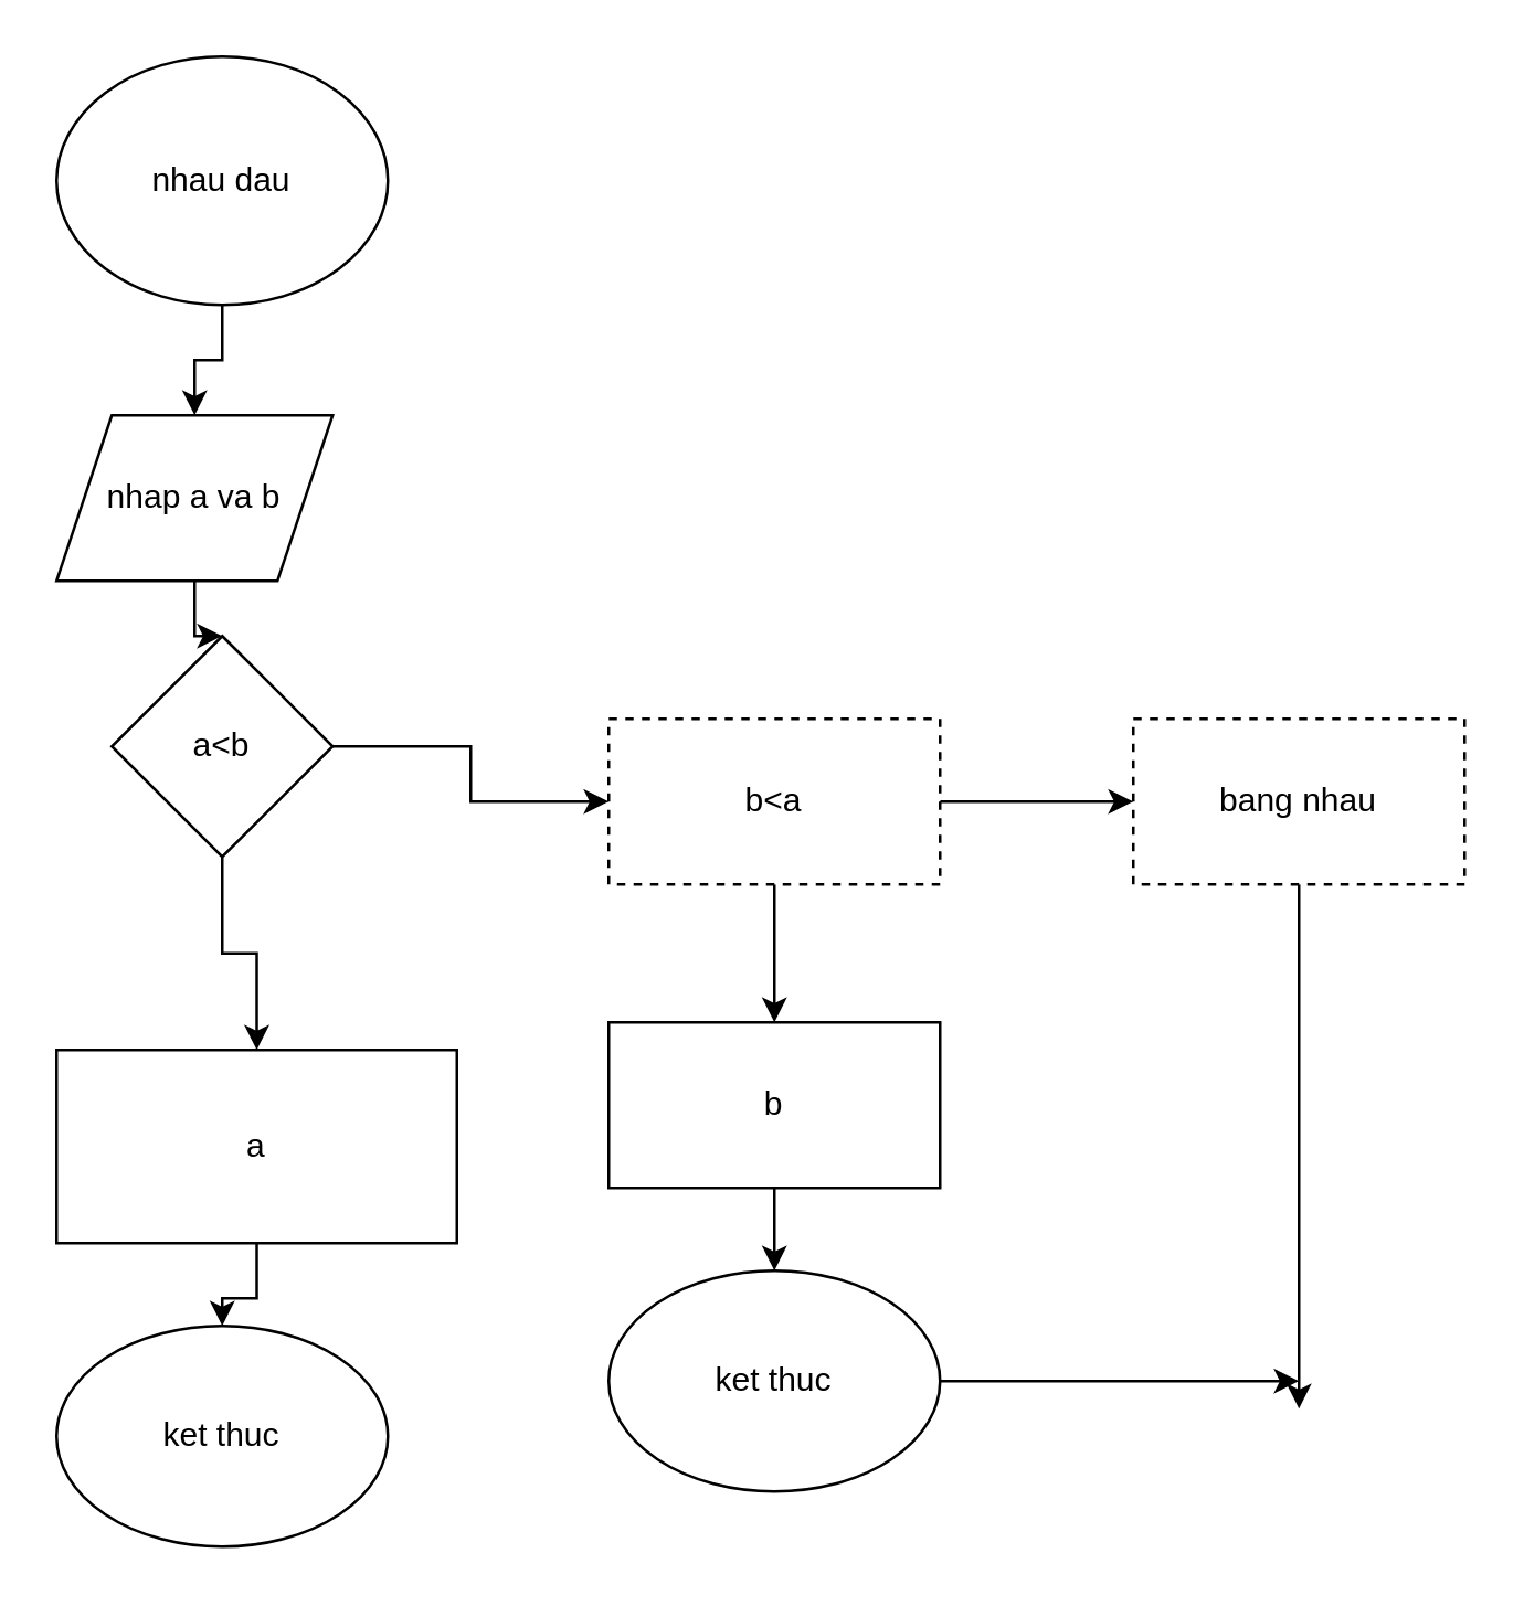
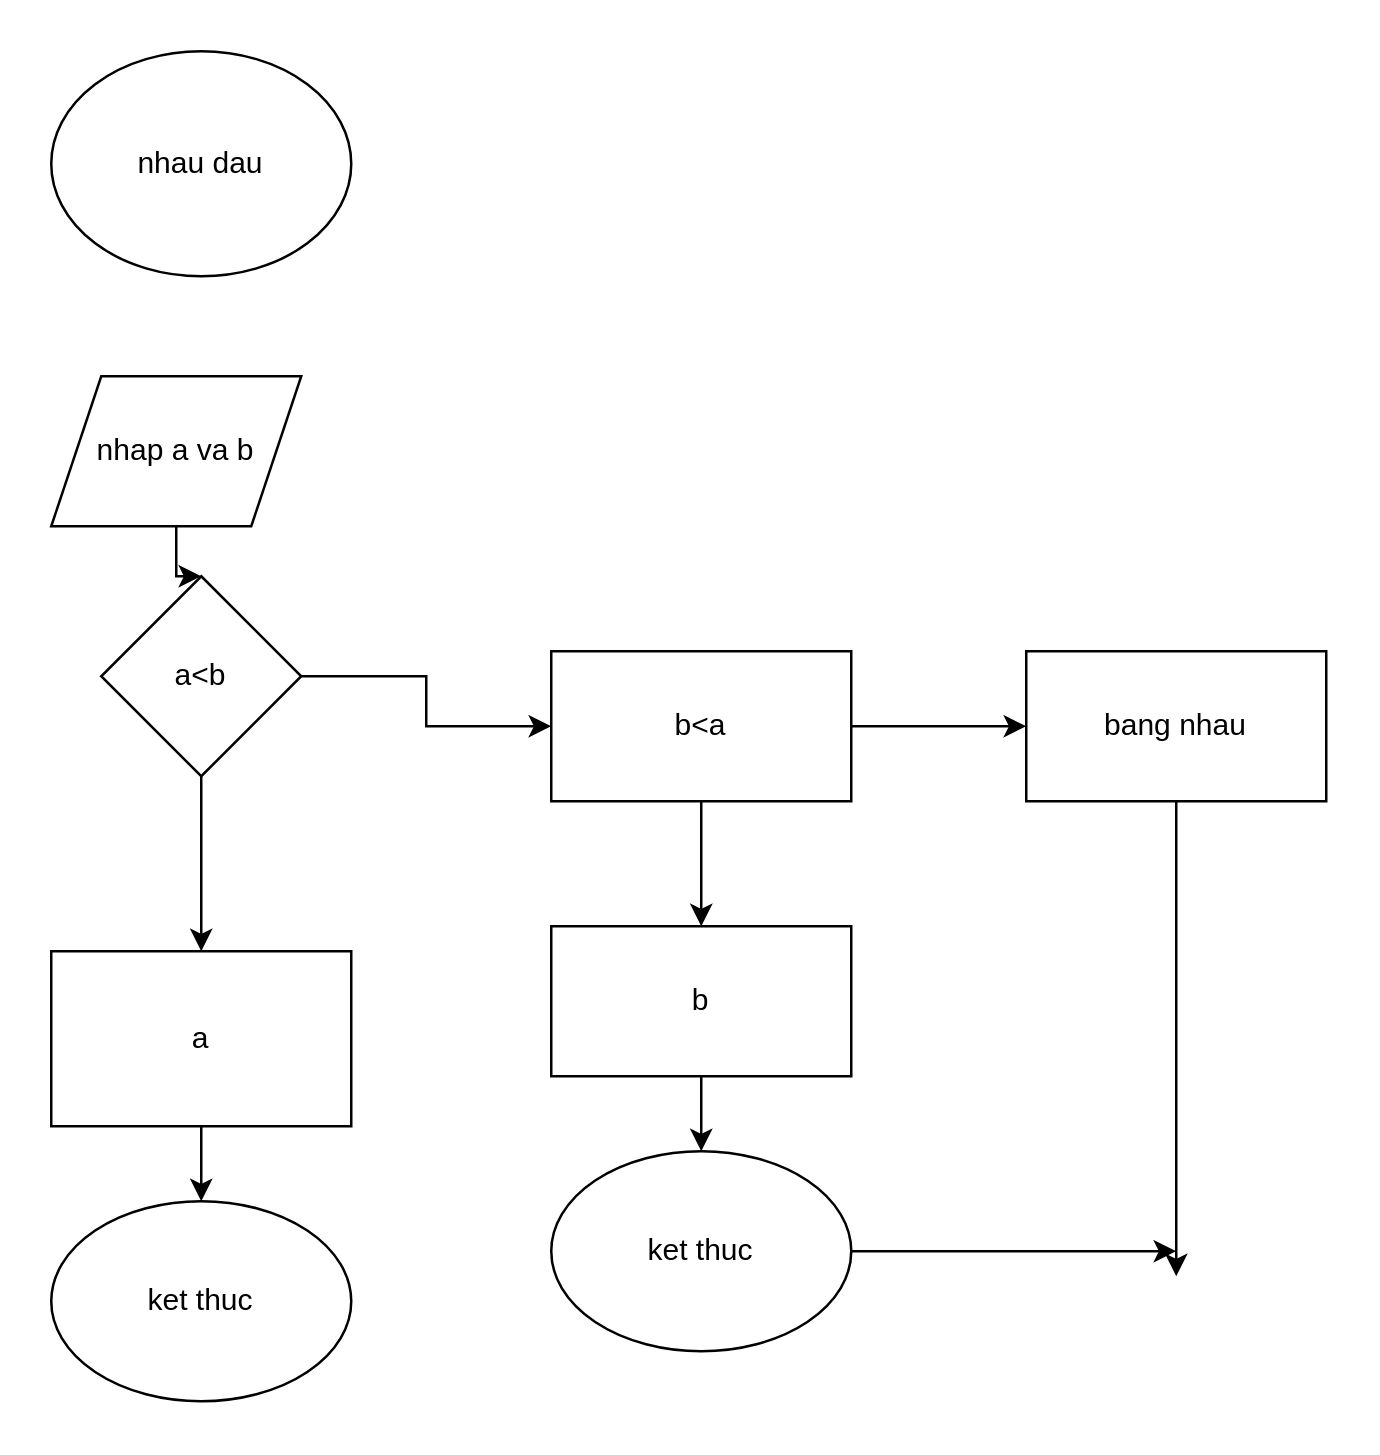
  <mxCell id="0" />
  <mxCell id="1" parent="0" />
- <mxCell id="2" style="edgeStyle=orthogonalEdgeStyle;rounded=0;orthogonalLoop=1;jettySize=auto;html=1;" edge="1" parent="1" source="3" target="5"><mxGeometry relative="1" as="geometry"><mxPoint x="80" y="180" as="targetPoint" /></mxGeometry></mxCell>
  <mxCell id="3" value="nhau dau" style="ellipse;whiteSpace=wrap;html=1;" vertex="1" parent="1"><mxGeometry x="20" y="20" width="120" height="90" as="geometry" /></mxCell>
  <mxCell id="4" style="edgeStyle=orthogonalEdgeStyle;rounded=0;orthogonalLoop=1;jettySize=auto;html=1;" edge="1" parent="1" source="5" target="8"><mxGeometry relative="1" as="geometry"><mxPoint x="80" y="290" as="targetPoint" /></mxGeometry></mxCell>
  <mxCell id="5" value="nhap a va b" style="shape=parallelogram;perimeter=parallelogramPerimeter;whiteSpace=wrap;html=1;fixedSize=1;" vertex="1" parent="1"><mxGeometry x="20" y="150" width="100" height="60" as="geometry" /></mxCell>
  <mxCell id="6" style="edgeStyle=orthogonalEdgeStyle;rounded=0;orthogonalLoop=1;jettySize=auto;html=1;" edge="1" parent="1" source="8" target="10"><mxGeometry relative="1" as="geometry"><mxPoint x="80" y="410" as="targetPoint" /></mxGeometry></mxCell>
  <mxCell id="7" style="edgeStyle=orthogonalEdgeStyle;rounded=0;orthogonalLoop=1;jettySize=auto;html=1;" edge="1" parent="1" source="8" target="14"><mxGeometry relative="1" as="geometry"><mxPoint x="280" y="290" as="targetPoint" /></mxGeometry></mxCell>
  <mxCell id="8" value="a&amp;lt;b" style="rhombus;whiteSpace=wrap;html=1;" vertex="1" parent="1"><mxGeometry x="40" y="230" width="80" height="80" as="geometry" /></mxCell>
  <mxCell id="9" style="edgeStyle=orthogonalEdgeStyle;rounded=0;orthogonalLoop=1;jettySize=auto;html=1;" edge="1" parent="1" source="10" target="11"><mxGeometry relative="1" as="geometry"><mxPoint x="80" y="520" as="targetPoint" /></mxGeometry></mxCell>
- <mxCell id="10" value="a" style="rounded=0;whiteSpace=wrap;html=1;" vertex="1" parent="1"><mxGeometry x="20" y="380" width="145" height="70" as="geometry" /></mxCell>
+ <mxCell id="10" value="a" style="rounded=0;whiteSpace=wrap;html=1;" vertex="1" parent="1"><mxGeometry x="20" y="380" width="120" height="70" as="geometry" /></mxCell>
  <mxCell id="11" value="ket thuc" style="ellipse;whiteSpace=wrap;html=1;" vertex="1" parent="1"><mxGeometry x="20" y="480" width="120" height="80" as="geometry" /></mxCell>
  <mxCell id="12" style="edgeStyle=orthogonalEdgeStyle;rounded=0;orthogonalLoop=1;jettySize=auto;html=1;" edge="1" parent="1" source="14" target="16"><mxGeometry relative="1" as="geometry"><mxPoint x="280" y="400" as="targetPoint" /></mxGeometry></mxCell>
  <mxCell id="13" style="edgeStyle=orthogonalEdgeStyle;rounded=0;orthogonalLoop=1;jettySize=auto;html=1;" edge="1" parent="1" source="14" target="20"><mxGeometry relative="1" as="geometry"><mxPoint x="470" y="290" as="targetPoint" /></mxGeometry></mxCell>
- <mxCell id="14" value="b&amp;lt;a" style="rounded=0;whiteSpace=wrap;html=1;dashed=1;" vertex="1" parent="1"><mxGeometry x="220" y="260" width="120" height="60" as="geometry" /></mxCell>
+ <mxCell id="14" value="b&amp;lt;a" style="rounded=0;whiteSpace=wrap;html=1;" vertex="1" parent="1"><mxGeometry x="220" y="260" width="120" height="60" as="geometry" /></mxCell>
  <mxCell id="15" style="edgeStyle=orthogonalEdgeStyle;rounded=0;orthogonalLoop=1;jettySize=auto;html=1;" edge="1" parent="1" source="16" target="18"><mxGeometry relative="1" as="geometry"><mxPoint x="280" y="500" as="targetPoint" /></mxGeometry></mxCell>
  <mxCell id="16" value="b" style="rounded=0;whiteSpace=wrap;html=1;" vertex="1" parent="1"><mxGeometry x="220" y="370" width="120" height="60" as="geometry" /></mxCell>
  <mxCell id="17" style="edgeStyle=orthogonalEdgeStyle;rounded=0;orthogonalLoop=1;jettySize=auto;html=1;" edge="1" parent="1" source="18"><mxGeometry relative="1" as="geometry"><mxPoint x="470" y="500" as="targetPoint" /></mxGeometry></mxCell>
  <mxCell id="18" value="ket thuc" style="ellipse;whiteSpace=wrap;html=1;" vertex="1" parent="1"><mxGeometry x="220" y="460" width="120" height="80" as="geometry" /></mxCell>
  <mxCell id="19" style="edgeStyle=orthogonalEdgeStyle;rounded=0;orthogonalLoop=1;jettySize=auto;html=1;" edge="1" parent="1" source="20"><mxGeometry relative="1" as="geometry"><mxPoint x="470" y="510" as="targetPoint" /></mxGeometry></mxCell>
- <mxCell id="20" value="bang nhau" style="rounded=0;whiteSpace=wrap;html=1;dashed=1;" vertex="1" parent="1"><mxGeometry x="410" y="260" width="120" height="60" as="geometry" /></mxCell>
+ <mxCell id="20" value="bang nhau" style="rounded=0;whiteSpace=wrap;html=1;" vertex="1" parent="1"><mxGeometry x="410" y="260" width="120" height="60" as="geometry" /></mxCell>
